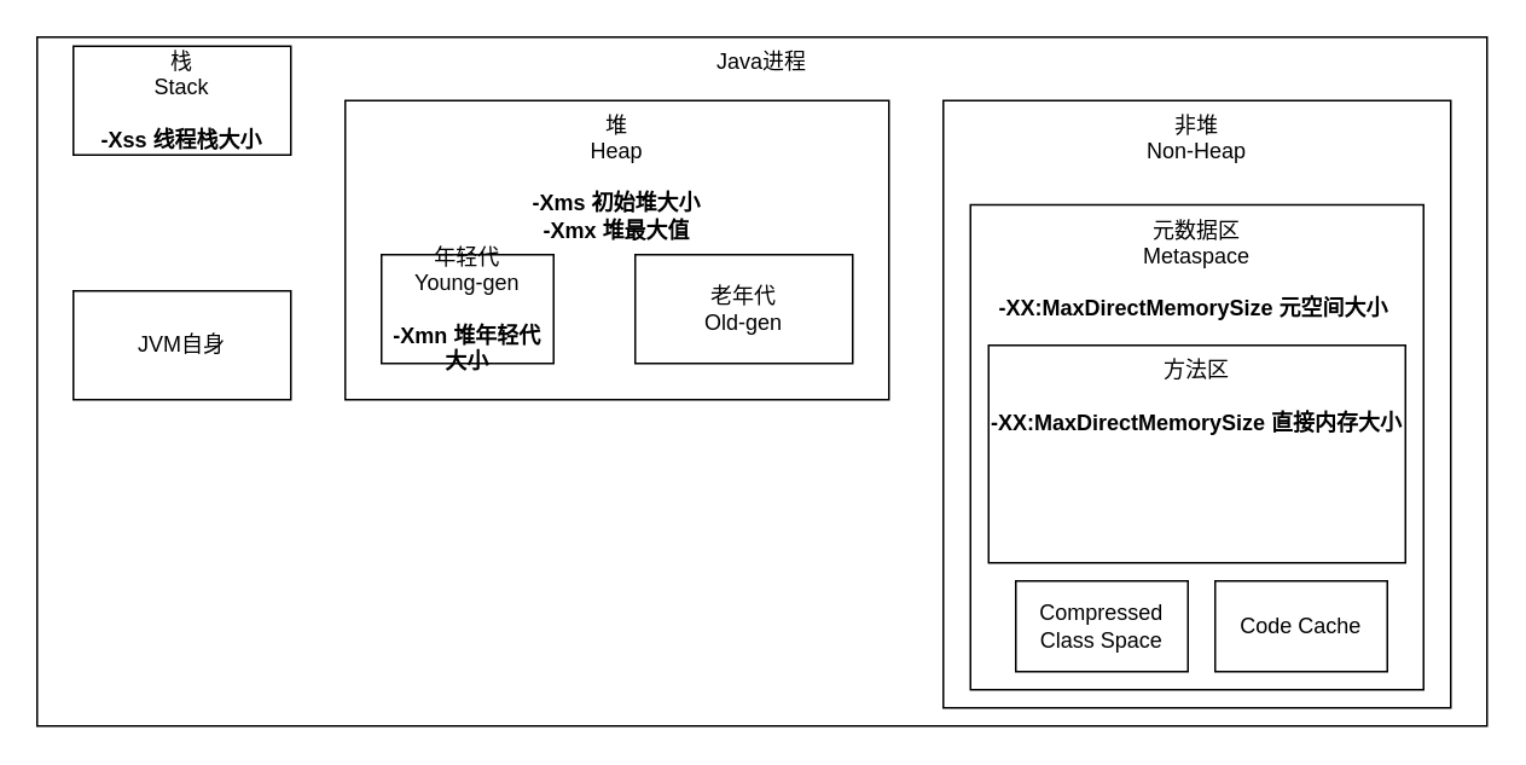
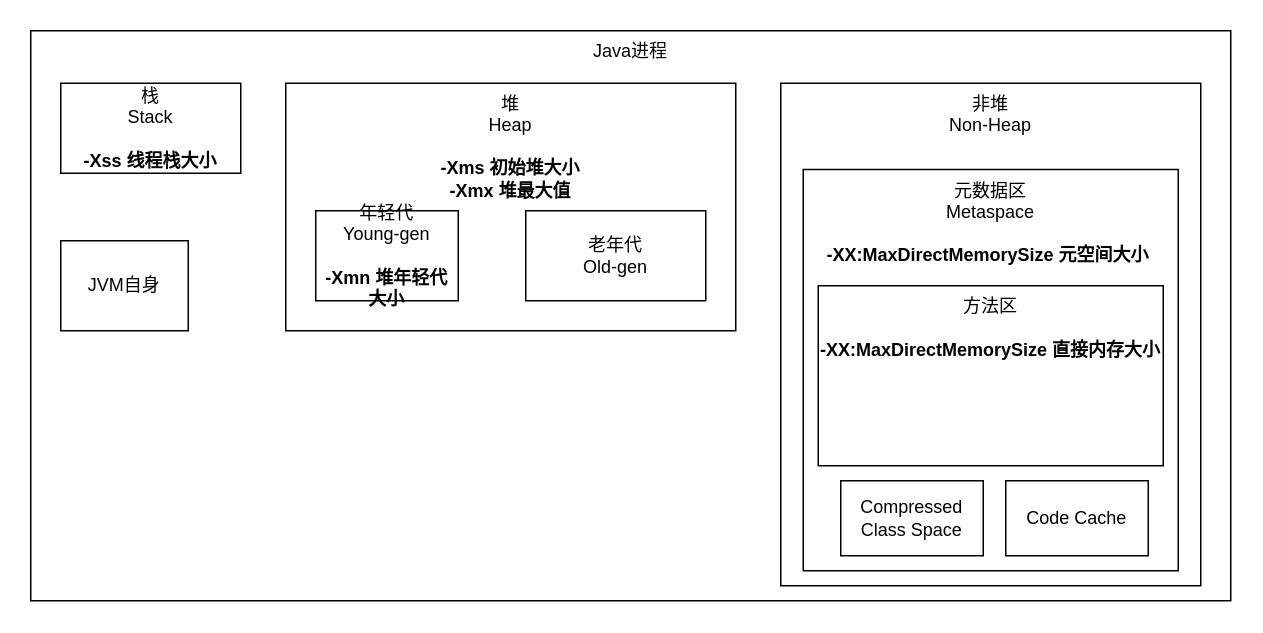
  <mxCell id="0" />
  <mxCell id="1" parent="0" />
  <mxCell id="2" value="Java进程" style="rounded=0;whiteSpace=wrap;html=1;verticalAlign=top;align=center;" vertex="1" parent="1"><mxGeometry x="20" y="20" width="800" height="380" as="geometry" /></mxCell>
- <mxCell id="3" value="栈&lt;br&gt;Stack&lt;br&gt;&lt;br&gt;&lt;b&gt;-Xss 线程栈大小&lt;/b&gt;" style="rounded=0;whiteSpace=wrap;html=1;align=center;" vertex="1" parent="1"><mxGeometry x="40" y="25" width="120" height="60" as="geometry" /></mxCell>
+ <mxCell id="3" value="栈&lt;br&gt;Stack&lt;br&gt;&lt;br&gt;&lt;b&gt;-Xss 线程栈大小&lt;/b&gt;" style="rounded=0;whiteSpace=wrap;html=1;align=center;" vertex="1" parent="1"><mxGeometry x="40" y="55" width="120" height="60" as="geometry" /></mxCell>
  <mxCell id="4" value="堆&lt;br&gt;Heap&lt;br&gt;&lt;br&gt;&lt;b&gt;-Xms&#09;初始堆大小&lt;br&gt;-Xmx&#09;堆最大值&lt;/b&gt;" style="rounded=0;whiteSpace=wrap;html=1;align=center;verticalAlign=top;" vertex="1" parent="1"><mxGeometry x="190" y="55" width="300" height="165" as="geometry" /></mxCell>
  <mxCell id="5" value="非堆&lt;br&gt;Non-Heap&lt;br&gt;&lt;br&gt;" style="rounded=0;whiteSpace=wrap;html=1;align=center;verticalAlign=top;" vertex="1" parent="1"><mxGeometry x="520" y="55" width="280" height="335" as="geometry" /></mxCell>
  <mxCell id="6" value="年轻代&lt;br&gt;Young-gen&lt;br&gt;&lt;br&gt;&lt;b&gt;-Xmn&#09;堆年轻代大小&lt;/b&gt;" style="rounded=0;whiteSpace=wrap;html=1;align=center;" vertex="1" parent="1"><mxGeometry x="210" y="140" width="95" height="60" as="geometry" /></mxCell>
  <mxCell id="7" value="老年代&lt;br&gt;Old-gen" style="rounded=0;whiteSpace=wrap;html=1;align=center;" vertex="1" parent="1"><mxGeometry x="350" y="140" width="120" height="60" as="geometry" /></mxCell>
  <mxCell id="8" value="元数据区&lt;br&gt;Metaspace&lt;br&gt;&lt;br&gt;&lt;b&gt;-XX:MaxDirectMemorySize 元空间大小&amp;nbsp;&lt;/b&gt;" style="rounded=0;whiteSpace=wrap;html=1;align=center;verticalAlign=top;" vertex="1" parent="1"><mxGeometry x="535" y="112.5" width="250" height="267.5" as="geometry" /></mxCell>
  <mxCell id="9" value="方法区&lt;br&gt;&lt;br&gt;&lt;b&gt;-XX:MaxDirectMemorySize 直接内存大小&lt;/b&gt;" style="rounded=0;whiteSpace=wrap;html=1;align=center;verticalAlign=top;" vertex="1" parent="1"><mxGeometry x="545" y="190" width="230" height="120" as="geometry" /></mxCell>
- <mxCell id="10" value="JVM自身" style="rounded=0;whiteSpace=wrap;html=1;align=center;" vertex="1" parent="1"><mxGeometry x="40" y="160" width="120" height="60" as="geometry" /></mxCell>
+ <mxCell id="10" value="JVM自身" style="rounded=0;whiteSpace=wrap;html=1;align=center;" vertex="1" parent="1"><mxGeometry x="40" y="160" width="85" height="60" as="geometry" /></mxCell>
  <mxCell id="11" value="Compressed Class Space" style="rounded=0;whiteSpace=wrap;html=1;align=center;" vertex="1" parent="1"><mxGeometry x="560" y="320" width="95" height="50" as="geometry" /></mxCell>
  <mxCell id="12" value="Code Cache" style="rounded=0;whiteSpace=wrap;html=1;align=center;" vertex="1" parent="1"><mxGeometry x="670" y="320" width="95" height="50" as="geometry" /></mxCell>
